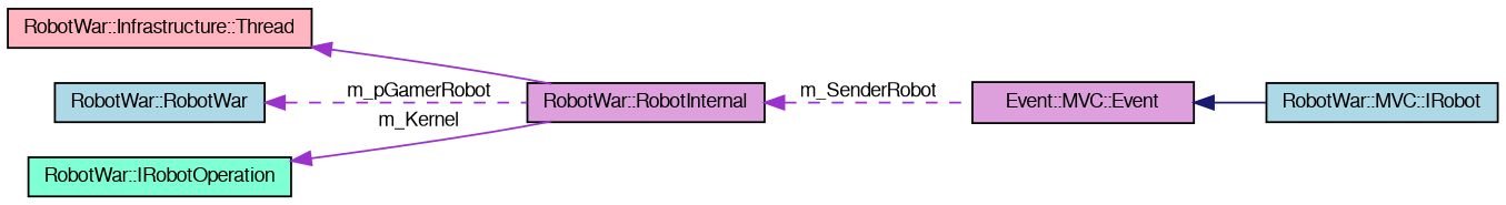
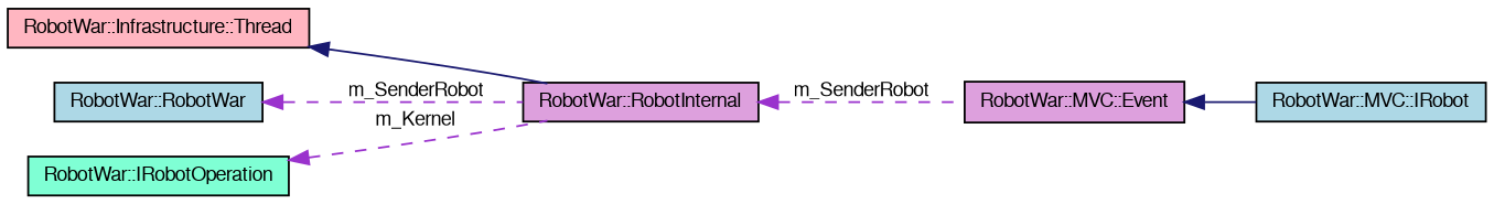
  digraph {
    rankdir=LR
    node [color=black fillcolor=lightblue fontname=FreeSans fontsize=10 shape=record style=filled]
    edge [color=darkorchid3 dir=back fontname=FreeSans fontsize=10 labelfontname=FreeSans labelfontsize=10 style=dashed]
    n1 [fontcolor=black height=0.2 label="RobotWar::MVC::IRobot" width=0.4]
-   n2 [fillcolor=plum height=0.2 label="Event::MVC::Event" width=0.4]
+   n2 [fillcolor=plum height=0.2 label="RobotWar::MVC::Event" width=0.4]
    n3 [fillcolor=plum height=0.2 label="RobotWar::RobotInternal" width=0.4]
    n4 [fillcolor=lightpink height=0.2 label="RobotWar::Infrastructure::Thread" width=0.4]
    n5 [height=0.2 label="RobotWar::RobotWar" width=0.4]
    n6 [fillcolor=aquamarine height=0.2 label="RobotWar::IRobotOperation" width=0.4]
    n2 -> n1 [color=midnightblue style=solid]
    n3 -> n2 [label=m_SenderRobot]
-   n4 -> n3 [style=solid]
-   n5 -> n3 [label=m_pGamerRobot]
-   n6 -> n3 [label=m_Kernel style=solid]
+   n4 -> n3 [color=midnightblue style=solid]
+   n5 -> n3 [label=m_SenderRobot]
+   n6 -> n3 [label=m_Kernel]
  }
